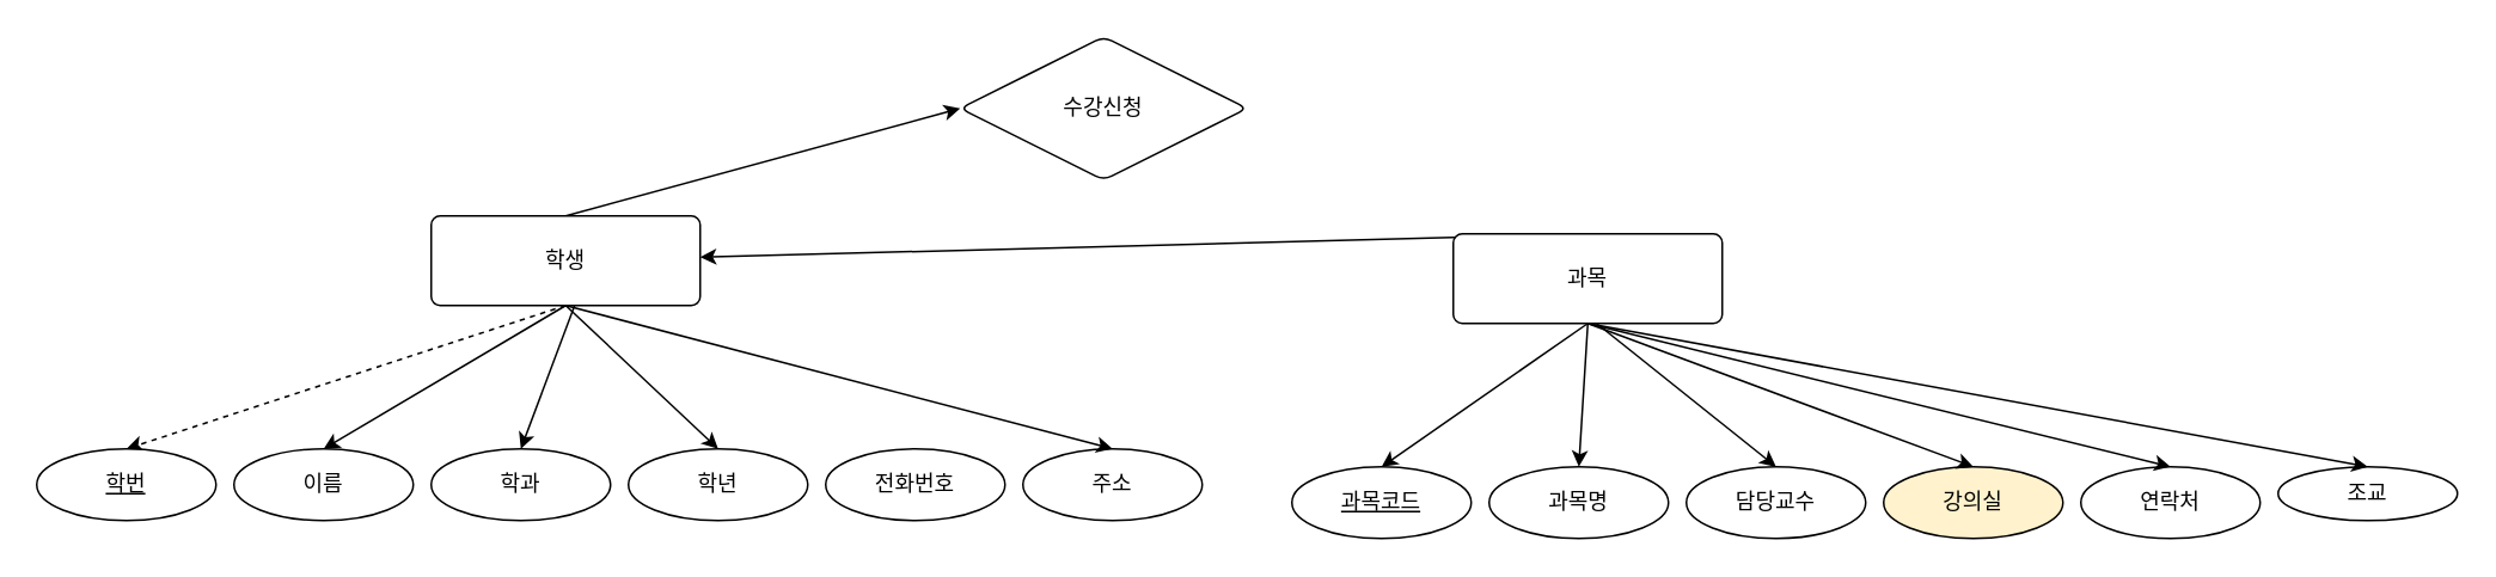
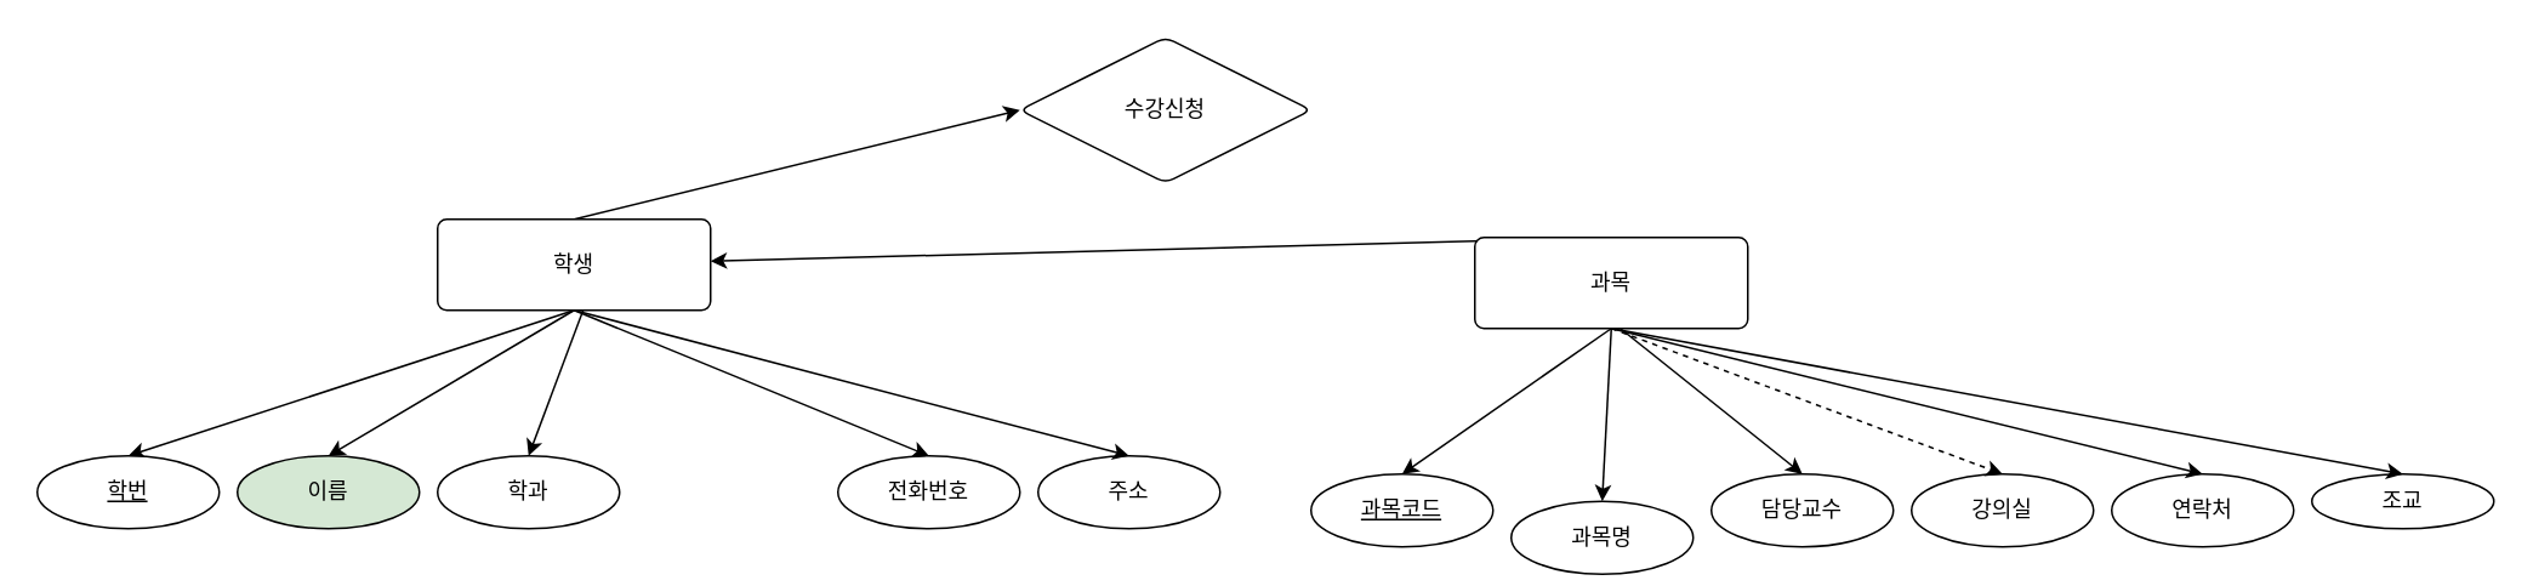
  <mxCell id="0" />
  <mxCell id="1" parent="0" />
- <mxCell id="2" style="rounded=0;orthogonalLoop=1;jettySize=auto;html=1;entryX=0.5;entryY=0;entryDx=0;entryDy=0;exitX=0.5;exitY=1;exitDx=0;exitDy=0;dashed=1;" edge="1" parent="1" source="4" target="6"><mxGeometry relative="1" as="geometry" /></mxCell>
+ <mxCell id="2" style="rounded=0;orthogonalLoop=1;jettySize=auto;html=1;entryX=0.5;entryY=0;entryDx=0;entryDy=0;exitX=0.5;exitY=1;exitDx=0;exitDy=0;" edge="1" parent="1" source="4" target="6"><mxGeometry relative="1" as="geometry" /></mxCell>
  <mxCell id="3" value="" style="rounded=0;orthogonalLoop=1;jettySize=auto;html=1;exitX=0.5;exitY=0;exitDx=0;exitDy=0;entryX=0;entryY=0.5;entryDx=0;entryDy=0;" edge="1" parent="1" source="4" target="30"><mxGeometry relative="1" as="geometry" /></mxCell>
  <mxCell id="4" value="학생" style="rounded=1;arcSize=10;whiteSpace=wrap;html=1;align=center;" vertex="1" parent="1"><mxGeometry x="240" y="120" width="150" height="50" as="geometry" /></mxCell>
- <mxCell id="5" value="이름" style="ellipse;whiteSpace=wrap;html=1;align=center;" vertex="1" parent="1"><mxGeometry x="130" y="250" width="100" height="40" as="geometry" /></mxCell>
+ <mxCell id="5" value="이름" style="ellipse;whiteSpace=wrap;html=1;align=center;fillColor=#d5e8d4;" vertex="1" parent="1"><mxGeometry x="130" y="250" width="100" height="40" as="geometry" /></mxCell>
  <mxCell id="6" value="학번" style="ellipse;whiteSpace=wrap;html=1;align=center;fontStyle=4;" vertex="1" parent="1"><mxGeometry x="20" y="250" width="100" height="40" as="geometry" /></mxCell>
  <mxCell id="7" value="학과" style="ellipse;whiteSpace=wrap;html=1;align=center;" vertex="1" parent="1"><mxGeometry x="240" y="250" width="100" height="40" as="geometry" /></mxCell>
- <mxCell id="8" value="학년" style="ellipse;whiteSpace=wrap;html=1;align=center;" vertex="1" parent="1"><mxGeometry x="350" y="250" width="100" height="40" as="geometry" /></mxCell>
  <mxCell id="9" value="전화번호" style="ellipse;whiteSpace=wrap;html=1;align=center;" vertex="1" parent="1"><mxGeometry x="460" y="250" width="100" height="40" as="geometry" /></mxCell>
  <mxCell id="10" value="주소" style="ellipse;whiteSpace=wrap;html=1;align=center;" vertex="1" parent="1"><mxGeometry x="570" y="250" width="100" height="40" as="geometry" /></mxCell>
  <mxCell id="11" style="rounded=0;orthogonalLoop=1;jettySize=auto;html=1;entryX=0.5;entryY=0;entryDx=0;entryDy=0;exitX=0.5;exitY=1;exitDx=0;exitDy=0;" edge="1" parent="1" source="4" target="5"><mxGeometry relative="1" as="geometry"><mxPoint x="165" y="170" as="sourcePoint" /><mxPoint x="80" y="260" as="targetPoint" /></mxGeometry></mxCell>
  <mxCell id="12" style="rounded=0;orthogonalLoop=1;jettySize=auto;html=1;entryX=0.5;entryY=0;entryDx=0;entryDy=0;exitX=0.533;exitY=1;exitDx=0;exitDy=0;exitPerimeter=0;" edge="1" parent="1" source="4" target="7"><mxGeometry relative="1" as="geometry"><mxPoint x="165" y="170" as="sourcePoint" /><mxPoint x="190" y="260" as="targetPoint" /></mxGeometry></mxCell>
- <mxCell id="13" style="rounded=0;orthogonalLoop=1;jettySize=auto;html=1;entryX=0.5;entryY=0;entryDx=0;entryDy=0;exitX=0.5;exitY=1;exitDx=0;exitDy=0;" edge="1" parent="1" source="4" target="8"><mxGeometry relative="1" as="geometry"><mxPoint x="170" y="170" as="sourcePoint" /><mxPoint x="300" y="260" as="targetPoint" /></mxGeometry></mxCell>
+ <mxCell id="14" style="rounded=0;orthogonalLoop=1;jettySize=auto;html=1;entryX=0.5;entryY=0;entryDx=0;entryDy=0;exitX=0.5;exitY=1;exitDx=0;exitDy=0;" edge="1" parent="1" source="4" target="9"><mxGeometry relative="1" as="geometry"><mxPoint x="165" y="170" as="sourcePoint" /><mxPoint x="410" y="260" as="targetPoint" /></mxGeometry></mxCell>
  <mxCell id="15" style="rounded=0;orthogonalLoop=1;jettySize=auto;html=1;entryX=0.5;entryY=0;entryDx=0;entryDy=0;exitX=0.5;exitY=1;exitDx=0;exitDy=0;" edge="1" parent="1" source="4" target="10"><mxGeometry relative="1" as="geometry"><mxPoint x="165" y="170" as="sourcePoint" /><mxPoint x="520" y="260" as="targetPoint" /></mxGeometry></mxCell>
  <mxCell id="16" style="rounded=0;orthogonalLoop=1;jettySize=auto;html=1;entryX=0.5;entryY=0;entryDx=0;entryDy=0;exitX=0.5;exitY=1;exitDx=0;exitDy=0;" edge="1" source="18" target="20" parent="1"><mxGeometry relative="1" as="geometry" /></mxCell>
  <mxCell id="17" style="rounded=0;orthogonalLoop=1;jettySize=auto;html=1;exitX=0.5;exitY=0;exitDx=0;exitDy=0;" edge="1" parent="1" source="18" target="4"><mxGeometry relative="1" as="geometry" /></mxCell>
  <mxCell id="18" value="과목" style="rounded=1;arcSize=10;whiteSpace=wrap;html=1;align=center;" vertex="1" parent="1"><mxGeometry x="810" y="130" width="150" height="50" as="geometry" /></mxCell>
- <mxCell id="19" value="과목명" style="ellipse;whiteSpace=wrap;html=1;align=center;" vertex="1" parent="1"><mxGeometry x="830" y="260" width="100" height="40" as="geometry" /></mxCell>
+ <mxCell id="19" value="과목명" style="ellipse;whiteSpace=wrap;html=1;align=center;" vertex="1" parent="1"><mxGeometry x="830" y="275" width="100" height="40" as="geometry" /></mxCell>
  <mxCell id="20" value="과목코드" style="ellipse;whiteSpace=wrap;html=1;align=center;fontStyle=4;" vertex="1" parent="1"><mxGeometry x="720" y="260" width="100" height="40" as="geometry" /></mxCell>
  <mxCell id="21" value="담당교수" style="ellipse;whiteSpace=wrap;html=1;align=center;" vertex="1" parent="1"><mxGeometry x="940" y="260" width="100" height="40" as="geometry" /></mxCell>
- <mxCell id="22" value="강의실" style="ellipse;whiteSpace=wrap;html=1;align=center;fillColor=#fff2cc;" vertex="1" parent="1"><mxGeometry x="1050" y="260" width="100" height="40" as="geometry" /></mxCell>
+ <mxCell id="22" value="강의실" style="ellipse;whiteSpace=wrap;html=1;align=center;" vertex="1" parent="1"><mxGeometry x="1050" y="260" width="100" height="40" as="geometry" /></mxCell>
  <mxCell id="23" value="연락처" style="ellipse;whiteSpace=wrap;html=1;align=center;" vertex="1" parent="1"><mxGeometry x="1160" y="260" width="100" height="40" as="geometry" /></mxCell>
  <mxCell id="24" value="조교" style="ellipse;whiteSpace=wrap;html=1;align=center;" vertex="1" parent="1"><mxGeometry x="1270" y="260" width="100" height="30" as="geometry" /></mxCell>
  <mxCell id="25" style="rounded=0;orthogonalLoop=1;jettySize=auto;html=1;entryX=0.5;entryY=0;entryDx=0;entryDy=0;exitX=0.5;exitY=1;exitDx=0;exitDy=0;" edge="1" source="18" target="19" parent="1"><mxGeometry relative="1" as="geometry"><mxPoint x="865" y="180" as="sourcePoint" /><mxPoint x="780" y="270" as="targetPoint" /></mxGeometry></mxCell>
  <mxCell id="26" style="rounded=0;orthogonalLoop=1;jettySize=auto;html=1;entryX=0.5;entryY=0;entryDx=0;entryDy=0;exitX=0.533;exitY=1;exitDx=0;exitDy=0;exitPerimeter=0;" edge="1" source="18" target="21" parent="1"><mxGeometry relative="1" as="geometry"><mxPoint x="865" y="180" as="sourcePoint" /><mxPoint x="890" y="270" as="targetPoint" /></mxGeometry></mxCell>
- <mxCell id="27" style="rounded=0;orthogonalLoop=1;jettySize=auto;html=1;entryX=0.5;entryY=0;entryDx=0;entryDy=0;exitX=0.5;exitY=1;exitDx=0;exitDy=0;" edge="1" source="18" target="22" parent="1"><mxGeometry relative="1" as="geometry"><mxPoint x="870" y="180" as="sourcePoint" /><mxPoint x="1000" y="270" as="targetPoint" /></mxGeometry></mxCell>
+ <mxCell id="27" style="rounded=0;orthogonalLoop=1;jettySize=auto;html=1;entryX=0.5;entryY=0;entryDx=0;entryDy=0;exitX=0.5;exitY=1;exitDx=0;exitDy=0;dashed=1;" edge="1" source="18" target="22" parent="1"><mxGeometry relative="1" as="geometry"><mxPoint x="870" y="180" as="sourcePoint" /><mxPoint x="1000" y="270" as="targetPoint" /></mxGeometry></mxCell>
  <mxCell id="28" style="rounded=0;orthogonalLoop=1;jettySize=auto;html=1;entryX=0.5;entryY=0;entryDx=0;entryDy=0;exitX=0.5;exitY=1;exitDx=0;exitDy=0;" edge="1" source="18" target="23" parent="1"><mxGeometry relative="1" as="geometry"><mxPoint x="865" y="180" as="sourcePoint" /><mxPoint x="1110" y="270" as="targetPoint" /></mxGeometry></mxCell>
  <mxCell id="29" style="rounded=0;orthogonalLoop=1;jettySize=auto;html=1;entryX=0.5;entryY=0;entryDx=0;entryDy=0;exitX=0.5;exitY=1;exitDx=0;exitDy=0;" edge="1" source="18" target="24" parent="1"><mxGeometry relative="1" as="geometry"><mxPoint x="865" y="180" as="sourcePoint" /><mxPoint x="1220" y="270" as="targetPoint" /></mxGeometry></mxCell>
- <mxCell id="30" value="수강신청" style="rhombus;whiteSpace=wrap;html=1;rounded=1;arcSize=10;" vertex="1" parent="1"><mxGeometry x="535" y="20" width="160" height="80" as="geometry" /></mxCell>
+ <mxCell id="30" value="수강신청" style="rhombus;whiteSpace=wrap;html=1;rounded=1;arcSize=10;" vertex="1" parent="1"><mxGeometry x="560" y="20" width="160" height="80" as="geometry" /></mxCell>
